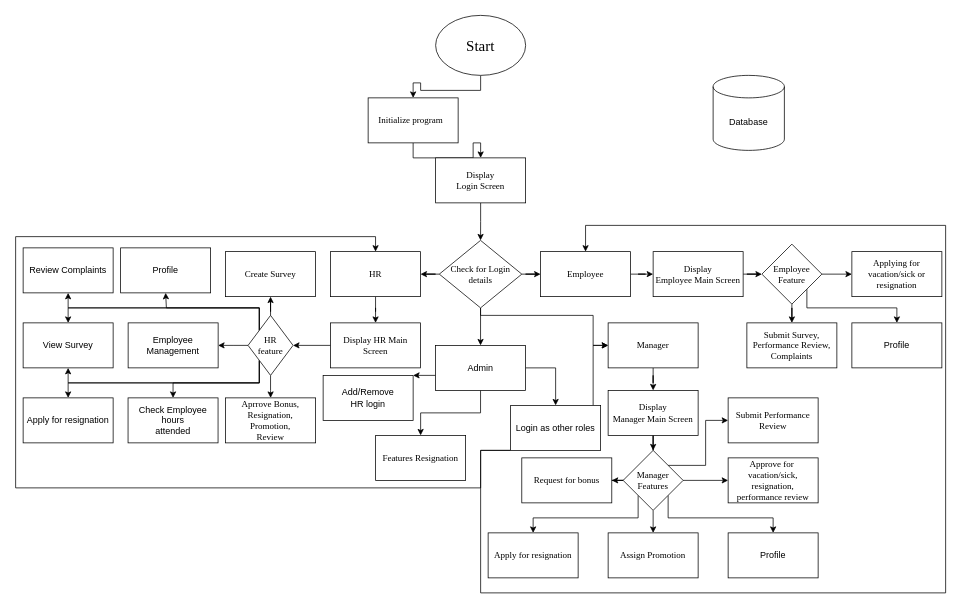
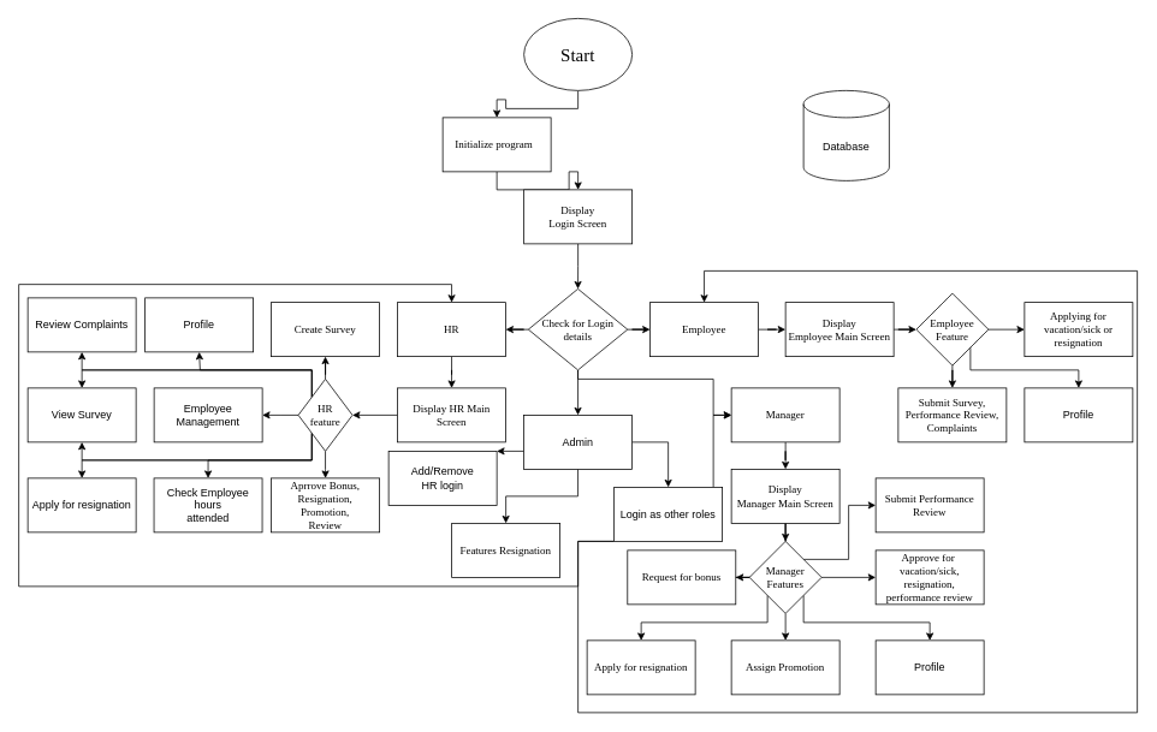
  <mxCell id="0" />
  <mxCell id="1" parent="0" />
  <mxCell id="2" value="" style="edgeStyle=orthogonalEdgeStyle;rounded=0;orthogonalLoop=1;jettySize=auto;html=1;" parent="1" source="3" target="5" edge="1"><mxGeometry relative="1" as="geometry" /></mxCell>
  <mxCell id="3" value="&lt;font style=&quot;font-size: 20px;&quot;&gt;Start&lt;/font&gt;" style="ellipse;whiteSpace=wrap;html=1;fontFamily=Times New Roman;" parent="1" vertex="1"><mxGeometry x="580" y="20" width="120" height="80" as="geometry" /></mxCell>
  <mxCell id="4" value="" style="edgeStyle=orthogonalEdgeStyle;rounded=0;orthogonalLoop=1;jettySize=auto;html=1;" parent="1" source="5" target="7" edge="1"><mxGeometry relative="1" as="geometry" /></mxCell>
  <mxCell id="5" value="Initialize program&amp;nbsp;&amp;nbsp;" style="whiteSpace=wrap;html=1;fontFamily=Times New Roman;" parent="1" vertex="1"><mxGeometry x="490" y="130" width="120" height="60" as="geometry" /></mxCell>
  <mxCell id="6" value="" style="edgeStyle=orthogonalEdgeStyle;rounded=0;orthogonalLoop=1;jettySize=auto;html=1;" parent="1" source="7" target="12" edge="1"><mxGeometry relative="1" as="geometry" /></mxCell>
  <mxCell id="7" value="Display &lt;br&gt;Login Screen" style="whiteSpace=wrap;html=1;fontFamily=Times New Roman;" parent="1" vertex="1"><mxGeometry x="580" y="210" width="120" height="60" as="geometry" /></mxCell>
  <mxCell id="8" value="" style="edgeStyle=orthogonalEdgeStyle;rounded=0;orthogonalLoop=1;jettySize=auto;html=1;" parent="1" source="12" target="14" edge="1"><mxGeometry relative="1" as="geometry"><Array as="points"><mxPoint x="640" y="420" /><mxPoint x="790" y="420" /><mxPoint x="790" y="460" /></Array></mxGeometry></mxCell>
  <mxCell id="9" value="" style="edgeStyle=orthogonalEdgeStyle;rounded=0;orthogonalLoop=1;jettySize=auto;html=1;" parent="1" source="12" target="16" edge="1"><mxGeometry relative="1" as="geometry" /></mxCell>
  <mxCell id="10" value="" style="edgeStyle=orthogonalEdgeStyle;rounded=0;orthogonalLoop=1;jettySize=auto;html=1;" parent="1" source="12" target="18" edge="1"><mxGeometry relative="1" as="geometry" /></mxCell>
  <mxCell id="11" style="edgeStyle=orthogonalEdgeStyle;rounded=0;orthogonalLoop=1;jettySize=auto;html=1;entryX=0.5;entryY=0;entryDx=0;entryDy=0;" parent="1" source="12" target="56" edge="1"><mxGeometry relative="1" as="geometry" /></mxCell>
  <mxCell id="12" value="Check for Login details" style="rhombus;whiteSpace=wrap;html=1;fontFamily=Times New Roman;" parent="1" vertex="1"><mxGeometry x="584.9" y="320" width="110" height="90" as="geometry" /></mxCell>
  <mxCell id="13" value="" style="edgeStyle=orthogonalEdgeStyle;rounded=0;orthogonalLoop=1;jettySize=auto;html=1;" parent="1" source="14" target="22" edge="1"><mxGeometry relative="1" as="geometry" /></mxCell>
  <mxCell id="14" value="Manager" style="whiteSpace=wrap;html=1;fontFamily=Times New Roman;" parent="1" vertex="1"><mxGeometry x="810" y="430" width="120" height="60" as="geometry" /></mxCell>
  <mxCell id="15" value="" style="edgeStyle=orthogonalEdgeStyle;rounded=0;orthogonalLoop=1;jettySize=auto;html=1;" parent="1" source="16" target="24" edge="1"><mxGeometry relative="1" as="geometry" /></mxCell>
  <mxCell id="16" value="Employee" style="whiteSpace=wrap;html=1;fontFamily=Times New Roman;" parent="1" vertex="1"><mxGeometry x="719.9" y="335" width="120" height="60" as="geometry" /></mxCell>
  <mxCell id="17" value="" style="edgeStyle=orthogonalEdgeStyle;rounded=0;orthogonalLoop=1;jettySize=auto;html=1;" parent="1" source="18" target="20" edge="1"><mxGeometry relative="1" as="geometry" /></mxCell>
  <mxCell id="18" value="HR" style="whiteSpace=wrap;html=1;fontFamily=Times New Roman;" parent="1" vertex="1"><mxGeometry x="439.9" y="335" width="120" height="60" as="geometry" /></mxCell>
  <mxCell id="19" value="" style="edgeStyle=orthogonalEdgeStyle;rounded=0;orthogonalLoop=1;jettySize=auto;html=1;" parent="1" source="20" target="34" edge="1"><mxGeometry relative="1" as="geometry" /></mxCell>
  <mxCell id="20" value="Display HR Main Screen" style="whiteSpace=wrap;html=1;fontFamily=Times New Roman;" parent="1" vertex="1"><mxGeometry x="439.9" y="430" width="120" height="60" as="geometry" /></mxCell>
  <mxCell id="21" value="" style="edgeStyle=orthogonalEdgeStyle;rounded=0;orthogonalLoop=1;jettySize=auto;html=1;" parent="1" source="22" target="44" edge="1"><mxGeometry relative="1" as="geometry" /></mxCell>
  <mxCell id="22" value="Display&lt;br&gt;Manager Main Screen" style="whiteSpace=wrap;html=1;fontFamily=Times New Roman;" parent="1" vertex="1"><mxGeometry x="810" y="520" width="120" height="60" as="geometry" /></mxCell>
  <mxCell id="23" value="" style="edgeStyle=orthogonalEdgeStyle;rounded=0;orthogonalLoop=1;jettySize=auto;html=1;" parent="1" source="24" target="37" edge="1"><mxGeometry relative="1" as="geometry" /></mxCell>
  <mxCell id="24" value="Display&lt;br&gt;Employee Main Screen" style="whiteSpace=wrap;html=1;fontFamily=Times New Roman;" parent="1" vertex="1"><mxGeometry x="870" y="335" width="120" height="60" as="geometry" /></mxCell>
  <mxCell id="25" value="" style="edgeStyle=orthogonalEdgeStyle;rounded=0;orthogonalLoop=1;jettySize=auto;html=1;" parent="1" source="34" target="45" edge="1"><mxGeometry relative="1" as="geometry" /></mxCell>
  <mxCell id="26" value="" style="edgeStyle=orthogonalEdgeStyle;rounded=0;orthogonalLoop=1;jettySize=auto;html=1;entryX=1;entryY=0.5;entryDx=0;entryDy=0;" parent="1" source="34" target="58" edge="1"><mxGeometry relative="1" as="geometry"><mxPoint x="299.9" y="460" as="targetPoint" /></mxGeometry></mxCell>
  <mxCell id="27" value="" style="edgeStyle=orthogonalEdgeStyle;rounded=0;orthogonalLoop=1;jettySize=auto;html=1;" parent="1" source="34" target="46" edge="1"><mxGeometry relative="1" as="geometry" /></mxCell>
  <mxCell id="28" style="edgeStyle=orthogonalEdgeStyle;rounded=0;orthogonalLoop=1;jettySize=auto;html=1;exitX=0;exitY=1;exitDx=0;exitDy=0;" parent="1" source="34" edge="1"><mxGeometry relative="1" as="geometry"><mxPoint x="229.9" y="530" as="targetPoint" /><Array as="points"><mxPoint x="345" y="510" /><mxPoint y="510" x="230" /></Array></mxGeometry></mxCell>
  <mxCell id="29" style="edgeStyle=orthogonalEdgeStyle;rounded=0;orthogonalLoop=1;jettySize=auto;html=1;exitX=0;exitY=0;exitDx=0;exitDy=0;" parent="1" source="34" edge="1"><mxGeometry relative="1" as="geometry"><mxPoint x="220" y="390" as="targetPoint" /><Array as="points"><mxPoint x="345" y="410" /><mxPoint x="221" y="410" /><mxPoint x="221" y="390" /></Array></mxGeometry></mxCell>
  <mxCell id="30" style="edgeStyle=orthogonalEdgeStyle;rounded=0;orthogonalLoop=1;jettySize=auto;html=1;exitX=0;exitY=0;exitDx=0;exitDy=0;entryX=0.5;entryY=1;entryDx=0;entryDy=0;" parent="1" source="34" target="71" edge="1"><mxGeometry relative="1" as="geometry"><Array as="points"><mxPoint x="345" y="410" /><mxPoint x="90" y="410" /></Array></mxGeometry></mxCell>
  <mxCell id="31" style="edgeStyle=orthogonalEdgeStyle;rounded=0;orthogonalLoop=1;jettySize=auto;html=1;exitX=0;exitY=1;exitDx=0;exitDy=0;entryX=0.5;entryY=0;entryDx=0;entryDy=0;" parent="1" source="34" target="70" edge="1"><mxGeometry relative="1" as="geometry"><Array as="points"><mxPoint x="345" y="510" /><mxPoint x="90" y="510" /></Array></mxGeometry></mxCell>
  <mxCell id="32" style="edgeStyle=orthogonalEdgeStyle;rounded=0;orthogonalLoop=1;jettySize=auto;html=1;exitX=0;exitY=0;exitDx=0;exitDy=0;entryX=0.5;entryY=0;entryDx=0;entryDy=0;" parent="1" source="34" target="72" edge="1"><mxGeometry relative="1" as="geometry"><Array as="points"><mxPoint x="345" y="410" /><mxPoint x="90" y="410" /></Array></mxGeometry></mxCell>
  <mxCell id="33" style="edgeStyle=orthogonalEdgeStyle;rounded=0;orthogonalLoop=1;jettySize=auto;html=1;exitX=0;exitY=1;exitDx=0;exitDy=0;entryX=0.5;entryY=1;entryDx=0;entryDy=0;" parent="1" source="34" target="72" edge="1"><mxGeometry relative="1" as="geometry"><Array as="points"><mxPoint x="345" y="510" /><mxPoint x="90" y="510" /></Array></mxGeometry></mxCell>
  <mxCell id="34" value="HR&lt;br&gt;feature" style="rhombus;whiteSpace=wrap;html=1;fontFamily=Times New Roman;" parent="1" vertex="1"><mxGeometry x="329.9" y="420" width="60" height="80" as="geometry" /></mxCell>
  <mxCell id="35" value="" style="edgeStyle=orthogonalEdgeStyle;rounded=0;orthogonalLoop=1;jettySize=auto;html=1;" parent="1" source="37" target="48" edge="1"><mxGeometry relative="1" as="geometry" /></mxCell>
  <mxCell id="36" style="edgeStyle=orthogonalEdgeStyle;rounded=0;orthogonalLoop=1;jettySize=auto;html=1;exitX=1;exitY=1;exitDx=0;exitDy=0;entryX=0.5;entryY=0;entryDx=0;entryDy=0;" parent="1" source="37" target="65" edge="1"><mxGeometry relative="1" as="geometry"><Array as="points"><mxPoint x="1075" y="410" /><mxPoint x="1195" y="410" /></Array></mxGeometry></mxCell>
  <mxCell id="37" value="Employee&lt;br&gt;Feature" style="rhombus;whiteSpace=wrap;html=1;fontFamily=Times New Roman;" parent="1" vertex="1"><mxGeometry x="1015" y="325" width="80" height="80" as="geometry" /></mxCell>
  <mxCell id="38" value="" style="edgeStyle=orthogonalEdgeStyle;rounded=0;orthogonalLoop=1;jettySize=auto;html=1;entryX=0.5;entryY=0;entryDx=0;entryDy=0;" parent="1" source="44" target="50" edge="1"><mxGeometry relative="1" as="geometry"><mxPoint x="639.953" y="690" as="targetPoint" /><Array as="points"><mxPoint x="870" y="680" /></Array></mxGeometry></mxCell>
  <mxCell id="39" value="" style="edgeStyle=orthogonalEdgeStyle;rounded=0;orthogonalLoop=1;jettySize=auto;html=1;" parent="1" source="44" target="51" edge="1"><mxGeometry relative="1" as="geometry" /></mxCell>
  <mxCell id="40" value="" style="edgeStyle=orthogonalEdgeStyle;rounded=0;orthogonalLoop=1;jettySize=auto;html=1;" parent="1" source="44" target="52" edge="1"><mxGeometry relative="1" as="geometry" /></mxCell>
  <mxCell id="41" style="edgeStyle=orthogonalEdgeStyle;rounded=0;orthogonalLoop=1;jettySize=auto;html=1;exitX=1;exitY=1;exitDx=0;exitDy=0;entryX=0.5;entryY=0;entryDx=0;entryDy=0;" parent="1" source="44" target="66" edge="1"><mxGeometry relative="1" as="geometry"><Array as="points"><mxPoint x="890" y="690" /><mxPoint x="1030" y="690" /></Array></mxGeometry></mxCell>
  <mxCell id="42" style="edgeStyle=orthogonalEdgeStyle;rounded=0;orthogonalLoop=1;jettySize=auto;html=1;exitX=0;exitY=1;exitDx=0;exitDy=0;entryX=0.5;entryY=0;entryDx=0;entryDy=0;" parent="1" source="44" target="67" edge="1"><mxGeometry relative="1" as="geometry"><Array as="points"><mxPoint x="850" y="690" /><mxPoint x="710" y="690" /></Array></mxGeometry></mxCell>
  <mxCell id="43" style="edgeStyle=orthogonalEdgeStyle;rounded=0;orthogonalLoop=1;jettySize=auto;html=1;exitX=1;exitY=0;exitDx=0;exitDy=0;entryX=0;entryY=0.5;entryDx=0;entryDy=0;" parent="1" source="44" target="68" edge="1"><mxGeometry relative="1" as="geometry"><Array as="points"><mxPoint x="940" y="620" /><mxPoint x="940" y="560" /></Array></mxGeometry></mxCell>
  <mxCell id="44" value="Manager&lt;br&gt;Features" style="rhombus;whiteSpace=wrap;html=1;fontFamily=Times New Roman;" parent="1" vertex="1"><mxGeometry x="830" y="600" width="80" height="80" as="geometry" /></mxCell>
  <mxCell id="45" value="Aprrove Bonus,&lt;br&gt;Resignation,&lt;br&gt;Promotion,&lt;br&gt;Review" style="whiteSpace=wrap;html=1;fontFamily=Times New Roman;" parent="1" vertex="1"><mxGeometry x="299.9" y="530" width="120.1" height="60" as="geometry" /></mxCell>
  <mxCell id="46" value="&lt;div&gt;Create Survey&lt;/div&gt;" style="whiteSpace=wrap;html=1;fontFamily=Times New Roman;" parent="1" vertex="1"><mxGeometry x="299.9" y="335" width="120" height="60" as="geometry" /></mxCell>
  <mxCell id="47" value="Check Employee hours&lt;br&gt;attended" style="rounded=0;whiteSpace=wrap;html=1;" parent="1" vertex="1"><mxGeometry x="169.9" y="530" width="120" height="60" as="geometry" /></mxCell>
  <mxCell id="48" value="Submit Survey,&lt;br&gt;Performance Review, Complaints" style="whiteSpace=wrap;html=1;fontFamily=Times New Roman;" parent="1" vertex="1"><mxGeometry x="995" y="430" width="120" height="60" as="geometry" /></mxCell>
  <mxCell id="49" value="Applying for&lt;br&gt;vacation/sick or resignation" style="whiteSpace=wrap;html=1;fontFamily=Times New Roman;" parent="1" vertex="1"><mxGeometry x="1135" y="335" width="120" height="60" as="geometry" /></mxCell>
  <mxCell id="50" value="Assign Promotion" style="whiteSpace=wrap;html=1;fontFamily=Times New Roman;" parent="1" vertex="1"><mxGeometry x="810" y="710" width="120" height="60" as="geometry" /></mxCell>
  <mxCell id="51" value="Approve for&amp;nbsp;&lt;br&gt;vacation/sick,&lt;br&gt;resignation, performance review" style="whiteSpace=wrap;html=1;fontFamily=Times New Roman;" parent="1" vertex="1"><mxGeometry x="970" y="610" width="120" height="60" as="geometry" /></mxCell>
  <mxCell id="52" value="Request for bonus" style="whiteSpace=wrap;html=1;fontFamily=Times New Roman;" parent="1" vertex="1"><mxGeometry x="694.9" y="610" width="120" height="60" as="geometry" /></mxCell>
  <mxCell id="53" value="" style="edgeStyle=orthogonalEdgeStyle;rounded=0;orthogonalLoop=1;jettySize=auto;html=1;" parent="1" source="56" target="57" edge="1"><mxGeometry relative="1" as="geometry"><Array as="points"><mxPoint x="510" y="510" /></Array></mxGeometry></mxCell>
  <mxCell id="54" style="edgeStyle=orthogonalEdgeStyle;rounded=0;orthogonalLoop=1;jettySize=auto;html=1;exitX=1;exitY=0.5;exitDx=0;exitDy=0;entryX=0.5;entryY=0;entryDx=0;entryDy=0;" parent="1" source="56" target="62" edge="1"><mxGeometry relative="1" as="geometry" /></mxCell>
  <mxCell id="55" style="edgeStyle=orthogonalEdgeStyle;rounded=0;orthogonalLoop=1;jettySize=auto;html=1;exitX=0.5;exitY=1;exitDx=0;exitDy=0;" parent="1" source="56" target="69" edge="1"><mxGeometry relative="1" as="geometry" /></mxCell>
  <mxCell id="56" value="Admin" style="rounded=0;whiteSpace=wrap;html=1;" parent="1" vertex="1"><mxGeometry x="579.9" y="460" width="120" height="60" as="geometry" /></mxCell>
  <mxCell id="57" value="Add/Remove&lt;br&gt;HR login" style="rounded=0;whiteSpace=wrap;html=1;" parent="1" vertex="1"><mxGeometry x="430" y="500" width="120" height="60" as="geometry" /></mxCell>
  <mxCell id="58" value="Employee Management" style="rounded=0;whiteSpace=wrap;html=1;" parent="1" vertex="1"><mxGeometry x="170" y="430" width="120" height="60" as="geometry" /></mxCell>
  <mxCell id="59" style="edgeStyle=orthogonalEdgeStyle;rounded=0;orthogonalLoop=1;jettySize=auto;html=1;entryX=0;entryY=0.5;entryDx=0;entryDy=0;" parent="1" source="62" target="14" edge="1"><mxGeometry relative="1" as="geometry"><Array as="points"><mxPoint x="790" y="460" /></Array></mxGeometry></mxCell>
  <mxCell id="60" style="edgeStyle=orthogonalEdgeStyle;rounded=0;orthogonalLoop=1;jettySize=auto;html=1;entryX=0.5;entryY=0;entryDx=0;entryDy=0;" parent="1" source="62" target="18" edge="1"><mxGeometry relative="1" as="geometry"><Array as="points"><mxPoint x="640" y="600" /><mxPoint x="640" y="650" /><mxPoint x="20" y="650" /><mxPoint x="20" y="315" /><mxPoint x="500" y="315" /></Array></mxGeometry></mxCell>
  <mxCell id="61" style="edgeStyle=orthogonalEdgeStyle;rounded=0;orthogonalLoop=1;jettySize=auto;html=1;entryX=0.5;entryY=0;entryDx=0;entryDy=0;" parent="1" source="62" target="16" edge="1"><mxGeometry relative="1" as="geometry"><Array as="points"><mxPoint x="640" y="600" /><mxPoint x="640" y="790" /><mxPoint x="1260" y="790" /><mxPoint x="1260" y="300" /><mxPoint x="780" y="300" /></Array></mxGeometry></mxCell>
  <mxCell id="62" value="Login as other roles" style="whiteSpace=wrap;html=1;rounded=0;" parent="1" vertex="1"><mxGeometry x="680" y="540" width="120" height="60" as="geometry" /></mxCell>
  <mxCell id="63" value="" style="endArrow=classic;html=1;rounded=0;entryX=0;entryY=0.5;entryDx=0;entryDy=0;exitX=1;exitY=0.5;exitDx=0;exitDy=0;" parent="1" source="37" target="49" edge="1"><mxGeometry width="50" height="50" relative="1" as="geometry"><mxPoint x="1095" y="370" as="sourcePoint" /><mxPoint x="1145" y="320" as="targetPoint" /></mxGeometry></mxCell>
  <mxCell id="64" value="Profile" style="rounded=0;whiteSpace=wrap;html=1;" parent="1" vertex="1"><mxGeometry x="160" y="330" width="120" height="60" as="geometry" /></mxCell>
  <mxCell id="65" value="Profile" style="rounded=0;whiteSpace=wrap;html=1;" parent="1" vertex="1"><mxGeometry x="1135" y="430" width="120" height="60" as="geometry" /></mxCell>
  <mxCell id="66" value="Profile" style="rounded=0;whiteSpace=wrap;html=1;" parent="1" vertex="1"><mxGeometry x="970" y="710" width="120" height="60" as="geometry" /></mxCell>
  <mxCell id="67" value="Apply for resignation" style="whiteSpace=wrap;html=1;fontFamily=Times New Roman;" parent="1" vertex="1"><mxGeometry x="650" y="710" width="120" height="60" as="geometry" /></mxCell>
  <mxCell id="68" value="Submit Performance Review" style="whiteSpace=wrap;html=1;fontFamily=Times New Roman;" parent="1" vertex="1"><mxGeometry x="970" y="530" width="120" height="60" as="geometry" /></mxCell>
  <mxCell id="69" value="Features Resignation" style="whiteSpace=wrap;html=1;fontFamily=Times New Roman;" parent="1" vertex="1"><mxGeometry x="500" y="580" width="120" height="60" as="geometry" /></mxCell>
  <mxCell id="70" value="Apply for resignation" style="rounded=0;whiteSpace=wrap;html=1;" parent="1" vertex="1"><mxGeometry x="30" y="530" width="120" height="60" as="geometry" /></mxCell>
  <mxCell id="71" value="Review Complaints" style="rounded=0;whiteSpace=wrap;html=1;" parent="1" vertex="1"><mxGeometry x="30" y="330" width="120" height="60" as="geometry" /></mxCell>
  <mxCell id="72" value="View Survey" style="rounded=0;whiteSpace=wrap;html=1;" parent="1" vertex="1"><mxGeometry x="30" y="430" width="120" height="60" as="geometry" /></mxCell>
- <mxCell id="73" value="Database" style="shape=cylinder3;whiteSpace=wrap;html=1;boundedLbl=1;backgroundOutline=1;size=15;" vertex="1" parent="1"><mxGeometry x="950" y="100" width="95" height="100" as="geometry" /></mxCell>
+ <mxCell id="73" value="Database" style="shape=cylinder3;whiteSpace=wrap;html=1;boundedLbl=1;backgroundOutline=1;size=15;" vertex="1" parent="1"><mxGeometry x="890" y="100" width="95" height="100" as="geometry" /></mxCell>
